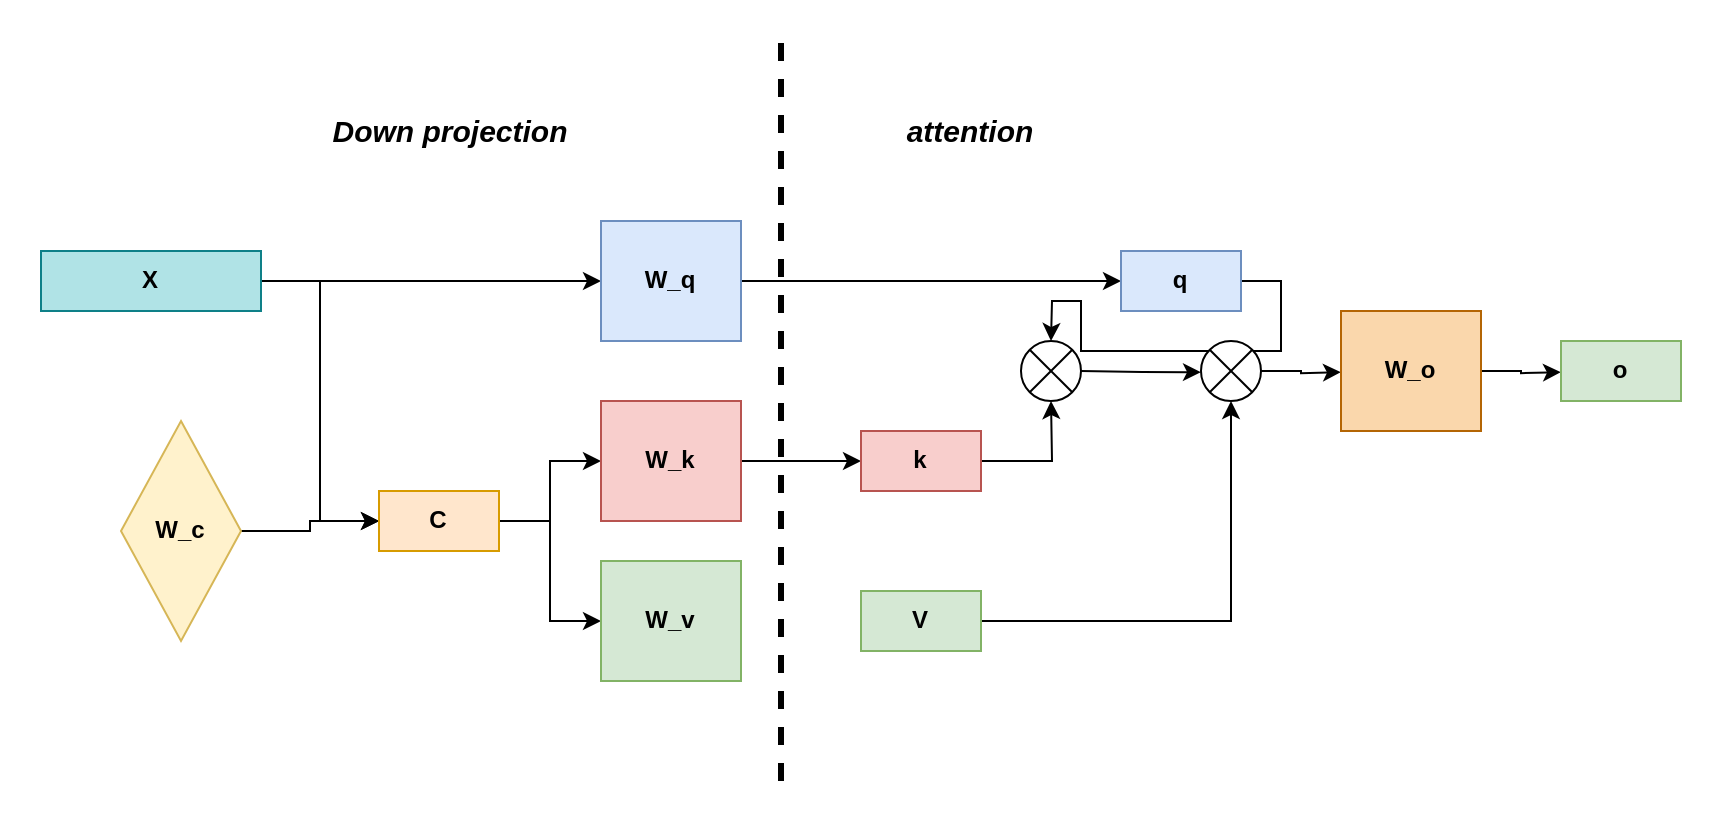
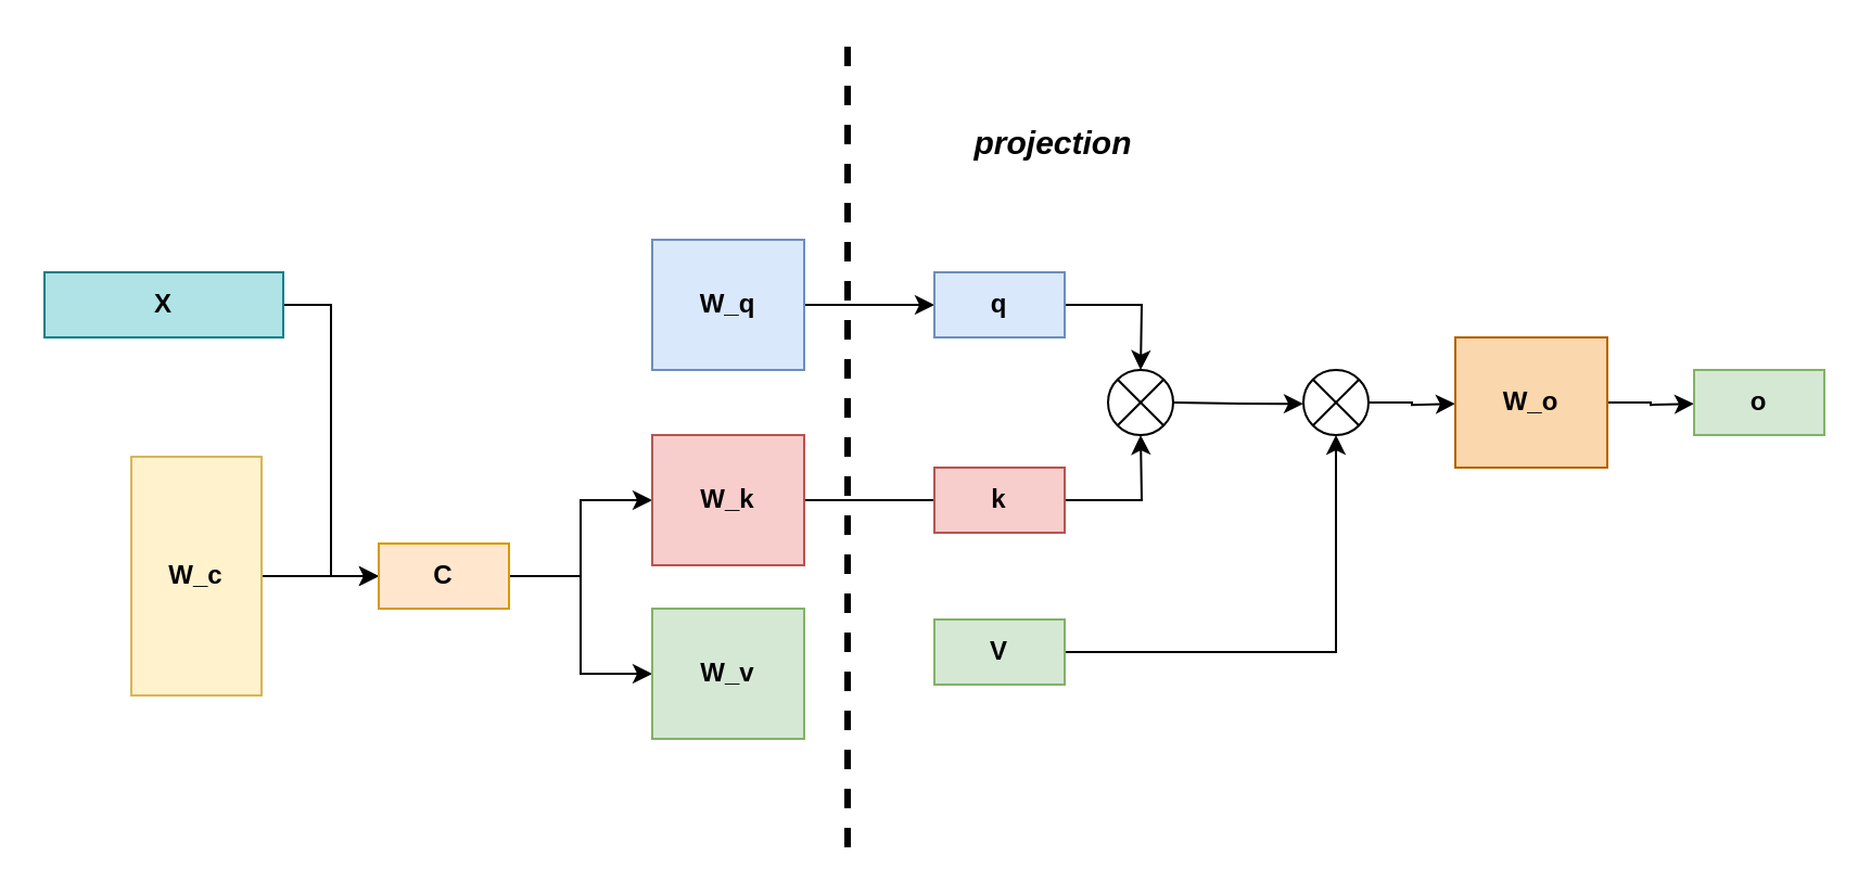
  <mxCell id="0" />
  <mxCell id="1" parent="0" />
  <mxCell id="2" style="edgeStyle=orthogonalEdgeStyle;rounded=0;orthogonalLoop=1;jettySize=auto;html=1;exitX=1;exitY=0.5;exitDx=0;exitDy=0;entryX=0;entryY=0.5;entryDx=0;entryDy=0;" edge="1" parent="1" source="4" target="9"><mxGeometry relative="1" as="geometry" /></mxCell>
- <mxCell id="3" style="edgeStyle=orthogonalEdgeStyle;rounded=0;orthogonalLoop=1;jettySize=auto;html=1;exitX=1;exitY=0.5;exitDx=0;exitDy=0;entryX=0;entryY=0.5;entryDx=0;entryDy=0;" edge="1" parent="1" source="4" target="11"><mxGeometry relative="1" as="geometry" /></mxCell>
  <mxCell id="4" value="&lt;b&gt;X&lt;/b&gt;" style="rounded=0;whiteSpace=wrap;html=1;fillColor=#b0e3e6;strokeColor=#0e8088;" vertex="1" parent="1"><mxGeometry x="20" y="125" width="110" height="30" as="geometry" /></mxCell>
  <mxCell id="5" style="edgeStyle=orthogonalEdgeStyle;rounded=0;orthogonalLoop=1;jettySize=auto;html=1;exitX=1;exitY=0.5;exitDx=0;exitDy=0;entryX=0;entryY=0.5;entryDx=0;entryDy=0;" edge="1" parent="1" source="6" target="9"><mxGeometry relative="1" as="geometry" /></mxCell>
- <mxCell id="6" value="&lt;b&gt;W_c&lt;/b&gt;" style="rhombus;whiteSpace=wrap;html=1;fillColor=#fff2cc;strokeColor=#d6b656;" vertex="1" parent="1"><mxGeometry x="60" y="210" width="60" height="110" as="geometry" /></mxCell>
+ <mxCell id="6" value="&lt;b&gt;W_c&lt;/b&gt;" style="rounded=0;whiteSpace=wrap;html=1;fillColor=#fff2cc;strokeColor=#d6b656;" vertex="1" parent="1"><mxGeometry x="60" y="210" width="60" height="110" as="geometry" /></mxCell>
  <mxCell id="7" style="edgeStyle=orthogonalEdgeStyle;rounded=0;orthogonalLoop=1;jettySize=auto;html=1;exitX=1;exitY=0.5;exitDx=0;exitDy=0;" edge="1" parent="1" source="9" target="13"><mxGeometry relative="1" as="geometry" /></mxCell>
  <mxCell id="8" style="edgeStyle=orthogonalEdgeStyle;rounded=0;orthogonalLoop=1;jettySize=auto;html=1;exitX=1;exitY=0.5;exitDx=0;exitDy=0;entryX=0;entryY=0.5;entryDx=0;entryDy=0;" edge="1" parent="1" source="9" target="26"><mxGeometry relative="1" as="geometry" /></mxCell>
- <mxCell id="9" value="&lt;b&gt;C&lt;/b&gt;" style="rounded=0;whiteSpace=wrap;html=1;fillColor=#ffe6cc;strokeColor=#d79b00;" vertex="1" parent="1"><mxGeometry x="189" y="245" width="60" height="30" as="geometry" /></mxCell>
+ <mxCell id="9" value="&lt;b&gt;C&lt;/b&gt;" style="rounded=0;whiteSpace=wrap;html=1;fillColor=#ffe6cc;strokeColor=#d79b00;" vertex="1" parent="1"><mxGeometry x="174" y="250" width="60" height="30" as="geometry" /></mxCell>
  <mxCell id="10" style="edgeStyle=orthogonalEdgeStyle;rounded=0;orthogonalLoop=1;jettySize=auto;html=1;exitX=1;exitY=0.5;exitDx=0;exitDy=0;entryX=0;entryY=0.5;entryDx=0;entryDy=0;" edge="1" parent="1" source="11" target="15"><mxGeometry relative="1" as="geometry" /></mxCell>
  <mxCell id="11" value="&lt;b&gt;W_q&lt;/b&gt;" style="rounded=0;whiteSpace=wrap;html=1;fillColor=#dae8fc;strokeColor=#6c8ebf;" vertex="1" parent="1"><mxGeometry x="300" y="110" width="70" height="60" as="geometry" /></mxCell>
- <mxCell id="12" style="edgeStyle=orthogonalEdgeStyle;rounded=0;orthogonalLoop=1;jettySize=auto;html=1;exitX=1;exitY=0.5;exitDx=0;exitDy=0;" edge="1" parent="1" source="13" target="17"><mxGeometry relative="1" as="geometry" /></mxCell>
+ <mxCell id="12" style="edgeStyle=orthogonalEdgeStyle;rounded=0;orthogonalLoop=1;jettySize=auto;html=1;exitX=1;exitY=0.5;exitDx=0;exitDy=0;endArrow=none;" edge="1" parent="1" source="13" target="17"><mxGeometry relative="1" as="geometry" /></mxCell>
  <mxCell id="13" value="&lt;b&gt;W_k&lt;/b&gt;" style="rounded=0;whiteSpace=wrap;html=1;fillColor=#f8cecc;strokeColor=#b85450;" vertex="1" parent="1"><mxGeometry x="300" y="200" width="70" height="60" as="geometry" /></mxCell>
  <mxCell id="14" style="edgeStyle=orthogonalEdgeStyle;rounded=0;orthogonalLoop=1;jettySize=auto;html=1;exitX=1;exitY=0.5;exitDx=0;exitDy=0;entryX=0.5;entryY=0;entryDx=0;entryDy=0;" edge="1" parent="1" source="15"><mxGeometry relative="1" as="geometry"><mxPoint x="525" y="170" as="targetPoint" /></mxGeometry></mxCell>
- <mxCell id="15" value="&lt;b&gt;q&lt;/b&gt;" style="rounded=0;whiteSpace=wrap;html=1;fillColor=#dae8fc;strokeColor=#6c8ebf;" vertex="1" parent="1"><mxGeometry x="560" y="125" width="60" height="30" as="geometry" /></mxCell>
+ <mxCell id="15" value="&lt;b&gt;q&lt;/b&gt;" style="rounded=0;whiteSpace=wrap;html=1;fillColor=#dae8fc;strokeColor=#6c8ebf;" vertex="1" parent="1"><mxGeometry x="430" y="125" width="60" height="30" as="geometry" /></mxCell>
  <mxCell id="16" style="edgeStyle=orthogonalEdgeStyle;rounded=0;orthogonalLoop=1;jettySize=auto;html=1;exitX=1;exitY=0.5;exitDx=0;exitDy=0;entryX=0.5;entryY=1;entryDx=0;entryDy=0;" edge="1" parent="1" source="17"><mxGeometry relative="1" as="geometry"><mxPoint x="525" y="200" as="targetPoint" /></mxGeometry></mxCell>
  <mxCell id="17" value="&lt;b&gt;k&lt;/b&gt;" style="rounded=0;whiteSpace=wrap;html=1;fillColor=#f8cecc;strokeColor=#b85450;" vertex="1" parent="1"><mxGeometry x="430" y="215" width="60" height="30" as="geometry" /></mxCell>
- <mxCell id="18" value="&lt;b&gt;&lt;i&gt;&lt;font style=&quot;font-size: 15px;&quot;&gt;Down projection&lt;/font&gt;&lt;/i&gt;&lt;/b&gt;" style="text;html=1;align=center;verticalAlign=middle;whiteSpace=wrap;rounded=0;" vertex="1" parent="1"><mxGeometry x="150" y="50" width="150" height="30" as="geometry" /></mxCell>
- <mxCell id="19" value="&lt;b&gt;&lt;i&gt;&lt;font style=&quot;font-size: 15px;&quot;&gt;attention&lt;/font&gt;&lt;/i&gt;&lt;/b&gt;" style="text;html=1;align=center;verticalAlign=middle;whiteSpace=wrap;rounded=0;" vertex="1" parent="1"><mxGeometry x="410" y="50" width="150" height="30" as="geometry" /></mxCell>
+ <mxCell id="19" value="&lt;b&gt;&lt;i&gt;&lt;font style=&quot;font-size: 15px;&quot;&gt;projection&lt;/font&gt;&lt;/i&gt;&lt;/b&gt;" style="text;html=1;align=center;verticalAlign=middle;whiteSpace=wrap;rounded=0;" vertex="1" parent="1"><mxGeometry x="410" y="50" width="150" height="30" as="geometry" /></mxCell>
  <mxCell id="20" style="edgeStyle=orthogonalEdgeStyle;rounded=0;orthogonalLoop=1;jettySize=auto;html=1;exitX=1;exitY=0.5;exitDx=0;exitDy=0;" edge="1" parent="1"><mxGeometry relative="1" as="geometry"><mxPoint x="600" y="185.588" as="targetPoint" /><mxPoint x="540" y="185" as="sourcePoint" /></mxGeometry></mxCell>
  <mxCell id="21" style="edgeStyle=orthogonalEdgeStyle;rounded=0;orthogonalLoop=1;jettySize=auto;html=1;exitX=0.5;exitY=1;exitDx=0;exitDy=0;" edge="1" parent="1" source="19" target="19"><mxGeometry relative="1" as="geometry" /></mxCell>
  <mxCell id="22" value="" style="shape=sumEllipse;perimeter=ellipsePerimeter;whiteSpace=wrap;html=1;backgroundOutline=1;" vertex="1" parent="1"><mxGeometry x="510" y="170" width="30" height="30" as="geometry" /></mxCell>
  <mxCell id="23" style="edgeStyle=orthogonalEdgeStyle;rounded=0;orthogonalLoop=1;jettySize=auto;html=1;exitX=1;exitY=0.5;exitDx=0;exitDy=0;" edge="1" parent="1" source="24"><mxGeometry relative="1" as="geometry"><mxPoint x="670" y="185.588" as="targetPoint" /></mxGeometry></mxCell>
  <mxCell id="24" value="" style="shape=sumEllipse;perimeter=ellipsePerimeter;whiteSpace=wrap;html=1;backgroundOutline=1;" vertex="1" parent="1"><mxGeometry x="600" y="170" width="30" height="30" as="geometry" /></mxCell>
  <mxCell id="25" style="edgeStyle=orthogonalEdgeStyle;rounded=0;orthogonalLoop=1;jettySize=auto;html=1;exitX=1;exitY=0.5;exitDx=0;exitDy=0;entryX=0.5;entryY=1;entryDx=0;entryDy=0;" edge="1" parent="1" source="27" target="24"><mxGeometry relative="1" as="geometry" /></mxCell>
  <mxCell id="26" value="&lt;b&gt;W_v&lt;/b&gt;" style="rounded=0;whiteSpace=wrap;html=1;fillColor=#d5e8d4;strokeColor=#82b366;" vertex="1" parent="1"><mxGeometry x="300" y="280" width="70" height="60" as="geometry" /></mxCell>
- <mxCell id="27" value="&lt;b&gt;V&lt;/b&gt;" style="rounded=0;whiteSpace=wrap;html=1;fillColor=#d5e8d4;strokeColor=#82b366;" vertex="1" parent="1"><mxGeometry x="430" y="295" width="60" height="30" as="geometry" /></mxCell>
+ <mxCell id="27" value="&lt;b&gt;V&lt;/b&gt;" style="rounded=0;whiteSpace=wrap;html=1;fillColor=#d5e8d4;strokeColor=#82b366;" vertex="1" parent="1"><mxGeometry x="430" y="285" width="60" height="30" as="geometry" /></mxCell>
  <mxCell id="28" value="" style="endArrow=none;html=1;rounded=0;dashed=1;strokeWidth=3;" edge="1" parent="1"><mxGeometry width="50" height="50" relative="1" as="geometry"><mxPoint x="390" y="390" as="sourcePoint" /><mxPoint x="390" y="20" as="targetPoint" /></mxGeometry></mxCell>
  <mxCell id="29" style="edgeStyle=orthogonalEdgeStyle;rounded=0;orthogonalLoop=1;jettySize=auto;html=1;exitX=1;exitY=0.5;exitDx=0;exitDy=0;" edge="1" parent="1" source="30"><mxGeometry relative="1" as="geometry"><mxPoint x="780" y="185.588" as="targetPoint" /></mxGeometry></mxCell>
  <mxCell id="30" value="&lt;b&gt;W_o&lt;/b&gt;" style="rounded=0;whiteSpace=wrap;html=1;fillColor=#fad7ac;strokeColor=#b46504;" vertex="1" parent="1"><mxGeometry x="670" y="155" width="70" height="60" as="geometry" /></mxCell>
  <mxCell id="31" value="&lt;b&gt;o&lt;/b&gt;" style="rounded=0;whiteSpace=wrap;html=1;fillColor=#d5e8d4;strokeColor=#82b366;" vertex="1" parent="1"><mxGeometry x="780" y="170" width="60" height="30" as="geometry" /></mxCell>
